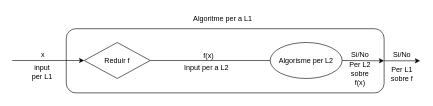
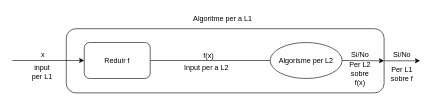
  <mxCell id="0" />
  <mxCell id="1" parent="0" />
  <mxCell id="2" style="edgeStyle=orthogonalEdgeStyle;rounded=0;orthogonalLoop=1;jettySize=auto;html=1;" edge="1" parent="1" source="3"><mxGeometry relative="1" as="geometry"><mxPoint x="700" y="100.5" as="targetPoint" /></mxGeometry></mxCell>
  <mxCell id="3" value="" style="rounded=1;whiteSpace=wrap;html=1;fillColor=#ffffff;" vertex="1" parent="1"><mxGeometry x="110" y="47" width="530" height="107" as="geometry" /></mxCell>
  <mxCell id="4" style="edgeStyle=orthogonalEdgeStyle;rounded=0;orthogonalLoop=1;jettySize=auto;html=1;endArrow=none;" edge="1" parent="1" source="5" target="9"><mxGeometry relative="1" as="geometry" /></mxCell>
- <mxCell id="5" value="Reduir f" style="rhombus;whiteSpace=wrap;html=1;" vertex="1" parent="1"><mxGeometry x="140" y="70" width="110" height="60" as="geometry" /></mxCell>
+ <mxCell id="5" value="Reduir f" style="rounded=1;whiteSpace=wrap;html=1;" vertex="1" parent="1"><mxGeometry x="140" y="70" width="110" height="60" as="geometry" /></mxCell>
  <mxCell id="6" value="" style="endArrow=classic;html=1;entryX=0;entryY=0.5;entryDx=0;entryDy=0;" edge="1" parent="1" target="5"><mxGeometry width="50" height="50" relative="1" as="geometry"><mxPoint x="20" y="100" as="sourcePoint" /><mxPoint x="80" y="75" as="targetPoint" /></mxGeometry></mxCell>
  <mxCell id="7" value="x" style="text;html=1;resizable=0;points=[];align=center;verticalAlign=middle;labelBackgroundColor=#ffffff;" vertex="1" connectable="0" parent="6"><mxGeometry x="0.367" y="1" relative="1" as="geometry"><mxPoint x="-32" y="-9" as="offset" /></mxGeometry></mxCell>
  <mxCell id="8" value="input per L1" style="text;html=1;strokeColor=none;fillColor=none;align=center;verticalAlign=middle;whiteSpace=wrap;rounded=0;" vertex="1" parent="1"><mxGeometry x="50" y="110" width="40" height="20" as="geometry" /></mxCell>
  <mxCell id="9" value="Algorisme per L2" style="ellipse;whiteSpace=wrap;html=1;" vertex="1" parent="1"><mxGeometry x="450" y="70" width="120" height="60" as="geometry" /></mxCell>
  <mxCell id="10" value="f(x)" style="text;html=1;resizable=0;points=[];autosize=1;align=left;verticalAlign=top;spacingTop=-4;" vertex="1" parent="1"><mxGeometry x="337" y="82" width="30" height="20" as="geometry" /></mxCell>
  <mxCell id="11" value="Input per a L2" style="text;html=1;resizable=0;points=[];autosize=1;align=left;verticalAlign=top;spacingTop=-4;" vertex="1" parent="1"><mxGeometry x="305" y="103" width="90" height="20" as="geometry" /></mxCell>
  <mxCell id="12" value="" style="endArrow=classic;html=1;exitX=1;exitY=0.5;exitDx=0;exitDy=0;entryX=1;entryY=0.5;entryDx=0;entryDy=0;" edge="1" parent="1" source="9" target="3"><mxGeometry width="50" height="50" relative="1" as="geometry"><mxPoint x="650" y="120" as="sourcePoint" /><mxPoint x="700" y="70" as="targetPoint" /></mxGeometry></mxCell>
  <mxCell id="13" value="Si/No" style="text;html=1;strokeColor=none;fillColor=none;align=center;verticalAlign=middle;whiteSpace=wrap;rounded=0;" vertex="1" parent="1"><mxGeometry x="580" y="80" width="40" height="20" as="geometry" /></mxCell>
  <mxCell id="14" value="Per L2 sobre f(x)" style="text;html=1;strokeColor=none;fillColor=none;align=center;verticalAlign=middle;whiteSpace=wrap;rounded=0;" vertex="1" parent="1"><mxGeometry x="580" y="103" width="40" height="37" as="geometry" /></mxCell>
  <mxCell id="15" value="Si/No" style="text;html=1;strokeColor=none;fillColor=none;align=center;verticalAlign=middle;whiteSpace=wrap;rounded=0;" vertex="1" parent="1"><mxGeometry x="650" y="80" width="40" height="20" as="geometry" /></mxCell>
  <mxCell id="16" value="Per L1 sobre f" style="text;html=1;strokeColor=none;fillColor=none;align=center;verticalAlign=middle;whiteSpace=wrap;rounded=0;" vertex="1" parent="1"><mxGeometry x="650" y="103" width="40" height="37" as="geometry" /></mxCell>
  <mxCell id="17" value="Algoritme per a L1" style="text;html=1;resizable=0;points=[];autosize=1;align=left;verticalAlign=top;spacingTop=-4;" vertex="1" parent="1"><mxGeometry x="320" y="20" width="110" height="20" as="geometry" /></mxCell>
